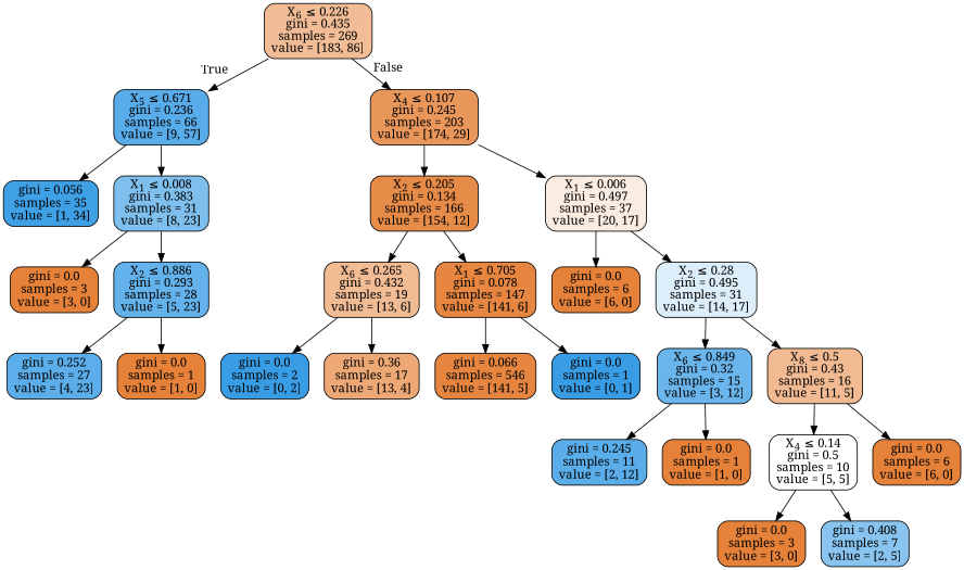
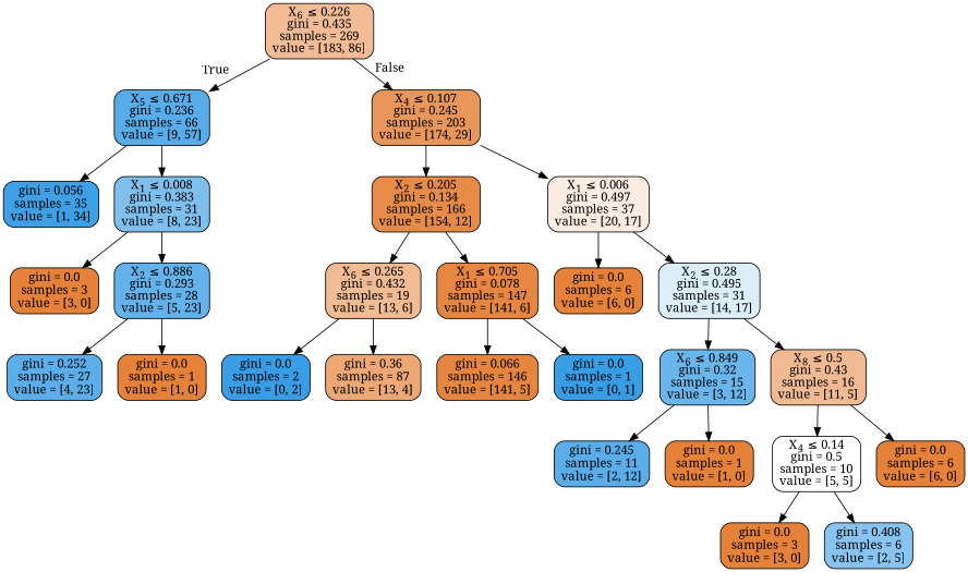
  digraph {
    fontname="Noto Serif"
    node [color=black fillcolor="#e58139" fontname="Noto Serif" shape=box style="filled, rounded"]
    edge [fontname="Noto Serif"]
    n1 [fillcolor="#f1bc96" label=<X<SUB>6</SUB> &le; 0.226<br/>gini = 0.435<br/>samples = 269<br/>value = [183, 86]>]
    n2 [fillcolor="#58ace9" label=<X<SUB>5</SUB> &le; 0.671<br/>gini = 0.236<br/>samples = 66<br/>value = [9, 57]>]
    n3 [fillcolor="#e9965a" label=<X<SUB>4</SUB> &le; 0.107<br/>gini = 0.245<br/>samples = 203<br/>value = [174, 29]>]
    n4 [fillcolor="#3fa0e6" label=<gini = 0.056<br/>samples = 35<br/>value = [1, 34]>]
    n5 [fillcolor="#7ebfee" label=<X<SUB>1</SUB> &le; 0.008<br/>gini = 0.383<br/>samples = 31<br/>value = [8, 23]>]
    n6 [fillcolor="#e78b48" label=<X<SUB>2</SUB> &le; 0.205<br/>gini = 0.134<br/>samples = 166<br/>value = [154, 12]>]
    n7 [fillcolor="#fbece1" label=<X<SUB>1</SUB> &le; 0.006<br/>gini = 0.497<br/>samples = 37<br/>value = [20, 17]>]
    n8 [label=<gini = 0.0<br/>samples = 3<br/>value = [3, 0]>]
    n9 [fillcolor="#64b2eb" label=<X<SUB>2</SUB> &le; 0.886<br/>gini = 0.293<br/>samples = 28<br/>value = [5, 23]>]
    n10 [fillcolor="#5baeea" label=<gini = 0.252<br/>samples = 27<br/>value = [4, 23]>]
    n11 [label=<gini = 0.0<br/>samples = 1<br/>value = [1, 0]>]
    n12 [fillcolor="#f1bb94" label=<X<SUB>6</SUB> &le; 0.265<br/>gini = 0.432<br/>samples = 19<br/>value = [13, 6]>]
    n13 [fillcolor="#e68641" label=<X<SUB>1</SUB> &le; 0.705<br/>gini = 0.078<br/>samples = 147<br/>value = [141, 6]>]
    n14 [label=<gini = 0.0<br/>samples = 6<br/>value = [6, 0]>]
    n15 [fillcolor="#dceefa" label=<X<SUB>2</SUB> &le; 0.28<br/>gini = 0.495<br/>samples = 31<br/>value = [14, 17]>]
    n16 [fillcolor="#399de5" label=<gini = 0.0<br/>samples = 2<br/>value = [0, 2]>]
-   n17 [fillcolor="#eda876" label=<gini = 0.36<br/>samples = 17<br/>value = [13, 4]>]
-   n18 [fillcolor="#e68540" label=<gini = 0.066<br/>samples = 546<br/>value = [141, 5]>]
+   n17 [fillcolor="#eda876" label=<gini = 0.36<br/>samples = 87<br/>value = [13, 4]>]
+   n18 [fillcolor="#e68540" label=<gini = 0.066<br/>samples = 146<br/>value = [141, 5]>]
    n19 [fillcolor="#399de5" label=<gini = 0.0<br/>samples = 1<br/>value = [0, 1]>]
    n20 [fillcolor="#6ab6ec" label=<X<SUB>6</SUB> &le; 0.849<br/>gini = 0.32<br/>samples = 15<br/>value = [3, 12]>]
    n21 [fillcolor="#f1ba93" label=<X<SUB>8</SUB> &le; 0.5<br/>gini = 0.43<br/>samples = 16<br/>value = [11, 5]>]
    n22 [fillcolor="#5aade9" label=<gini = 0.245<br/>samples = 11<br/>value = [2, 12]>]
    n23 [label=<gini = 0.0<br/>samples = 1<br/>value = [1, 0]>]
    n24 [fillcolor="#ffffff" label=<X<SUB>4</SUB> &le; 0.14<br/>gini = 0.5<br/>samples = 10<br/>value = [5, 5]>]
    n25 [label=<gini = 0.0<br/>samples = 6<br/>value = [6, 0]>]
    n26 [label=<gini = 0.0<br/>samples = 3<br/>value = [3, 0]>]
-   n27 [fillcolor="#88c4ef" label=<gini = 0.408<br/>samples = 7<br/>value = [2, 5]>]
+   n27 [fillcolor="#88c4ef" label=<gini = 0.408<br/>samples = 6<br/>value = [2, 5]>]
    n1 -> n2 [headlabel=True labelangle=45 labeldistance=2.5]
    n1 -> n3 [headlabel=False labelangle=-45 labeldistance=2.5]
    n2 -> n4
    n2 -> n5
    n3 -> n6
    n3 -> n7
    n5 -> n8
    n5 -> n9
    n6 -> n12
    n6 -> n13
    n7 -> n14
    n7 -> n15
    n9 -> n10
    n9 -> n11
    n12 -> n16
    n12 -> n17
    n13 -> n18
    n13 -> n19
    n15 -> n20
    n15 -> n21
    n20 -> n22
    n20 -> n23
    n21 -> n24
    n21 -> n25
    n24 -> n26
    n24 -> n27
  }
